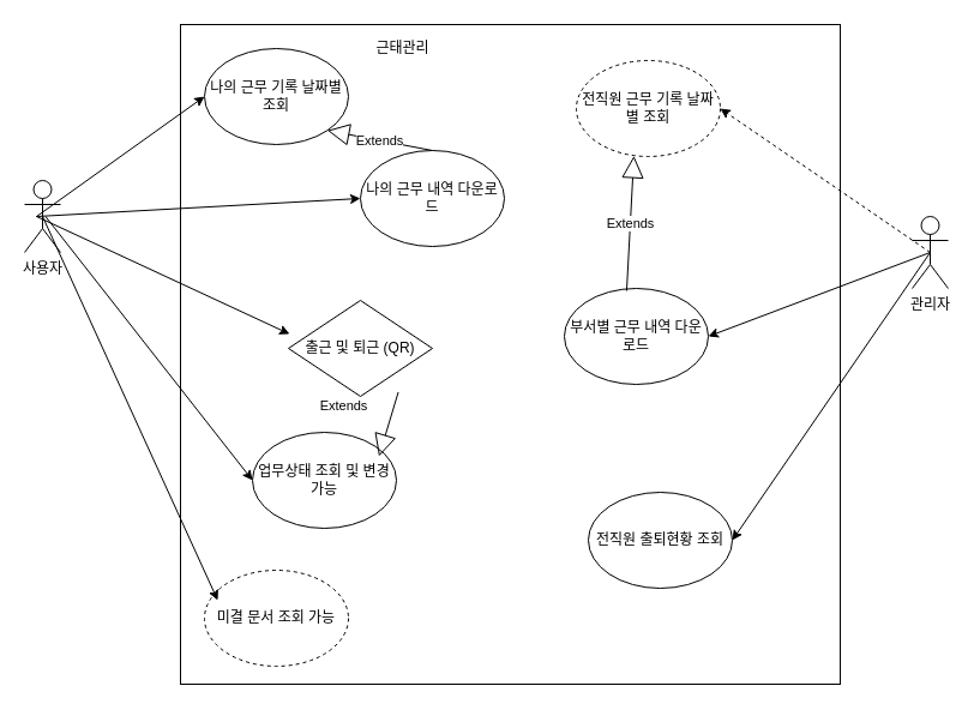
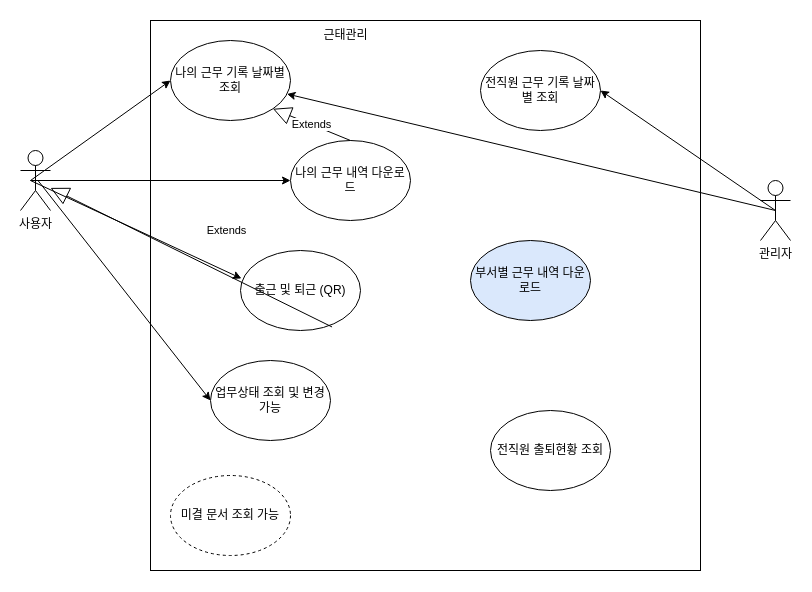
  <mxCell id="0" />
  <mxCell id="1" parent="0" />
  <mxCell id="2" value="사용자" style="shape=umlActor;verticalLabelPosition=bottom;verticalAlign=top;html=1;outlineConnect=0;" vertex="1" parent="1"><mxGeometry x="20" y="150" width="30" height="60" as="geometry" /></mxCell>
  <mxCell id="3" value="" style="whiteSpace=wrap;html=1;aspect=fixed;" vertex="1" parent="1"><mxGeometry x="150" y="20" width="550" height="550" as="geometry" /></mxCell>
  <mxCell id="4" value="나의 근무 기록 날짜별 조회" style="ellipse;whiteSpace=wrap;html=1;" vertex="1" parent="1"><mxGeometry x="170" y="40" width="120" height="80" as="geometry" /></mxCell>
- <mxCell id="5" value="나의 근무 내역 다운로드" style="ellipse;whiteSpace=wrap;html=1;" vertex="1" parent="1"><mxGeometry x="300" y="125" width="120" height="80" as="geometry" /></mxCell>
- <mxCell id="6" value="출근 및 퇴근 (QR)" style="rhombus;whiteSpace=wrap;html=1;" vertex="1" parent="1"><mxGeometry x="240" y="250" width="120" height="80" as="geometry" /></mxCell>
+ <mxCell id="5" value="나의 근무 내역 다운로드" style="ellipse;whiteSpace=wrap;html=1;" vertex="1" parent="1"><mxGeometry x="290" y="140" width="120" height="80" as="geometry" /></mxCell>
+ <mxCell id="6" value="출근 및 퇴근 (QR)" style="ellipse;whiteSpace=wrap;html=1;" vertex="1" parent="1"><mxGeometry x="240" y="250" width="120" height="80" as="geometry" /></mxCell>
  <mxCell id="7" value="업무상태 조회 및 변경 가능" style="ellipse;whiteSpace=wrap;html=1;" vertex="1" parent="1"><mxGeometry x="210" y="360" width="120" height="80" as="geometry" /></mxCell>
  <mxCell id="8" value="미결 문서 조회 가능" style="ellipse;whiteSpace=wrap;html=1;dashed=1;" vertex="1" parent="1"><mxGeometry x="170" y="475" width="120" height="80" as="geometry" /></mxCell>
- <mxCell id="9" value="" style="endArrow=classic;html=1;rounded=0;exitX=0.5;exitY=0.5;exitDx=0;exitDy=0;exitPerimeter=0;entryX=0.092;entryY=0.313;entryDx=0;entryDy=0;entryPerimeter=0;" edge="1" parent="1" source="2" target="8"><mxGeometry width="50" height="50" relative="1" as="geometry"><mxPoint x="370" y="300" as="sourcePoint" /><mxPoint x="420" y="250" as="targetPoint" /></mxGeometry></mxCell>
  <mxCell id="10" value="" style="endArrow=classic;html=1;rounded=0;entryX=0;entryY=0.5;entryDx=0;entryDy=0;" edge="1" parent="1" target="7"><mxGeometry width="50" height="50" relative="1" as="geometry"><mxPoint x="37.48" y="180" as="sourcePoint" /><mxPoint x="170" y="288" as="targetPoint" /><Array as="points"><mxPoint x="37.48" y="180" /></Array></mxGeometry></mxCell>
  <mxCell id="11" value="" style="endArrow=classic;html=1;rounded=0;entryX=0;entryY=0.5;entryDx=0;entryDy=0;" edge="1" parent="1" target="4"><mxGeometry width="50" height="50" relative="1" as="geometry"><mxPoint x="30" y="180" as="sourcePoint" /><mxPoint x="80" y="130" as="targetPoint" /></mxGeometry></mxCell>
  <mxCell id="12" value="" style="endArrow=classic;html=1;rounded=0;entryX=0;entryY=0.5;entryDx=0;entryDy=0;" edge="1" parent="1" target="5"><mxGeometry width="50" height="50" relative="1" as="geometry"><mxPoint x="30" y="180" as="sourcePoint" /><mxPoint x="80" y="130" as="targetPoint" /><Array as="points" /></mxGeometry></mxCell>
  <mxCell id="13" value="" style="endArrow=classic;html=1;rounded=0;entryX=0.008;entryY=0.35;entryDx=0;entryDy=0;entryPerimeter=0;" edge="1" parent="1" target="6"><mxGeometry width="50" height="50" relative="1" as="geometry"><mxPoint x="30" y="180" as="sourcePoint" /><mxPoint x="80" y="130" as="targetPoint" /></mxGeometry></mxCell>
  <mxCell id="14" value="관리자" style="shape=umlActor;verticalLabelPosition=bottom;verticalAlign=top;html=1;outlineConnect=0;" vertex="1" parent="1"><mxGeometry x="760" y="180" width="30" height="60" as="geometry" /></mxCell>
- <mxCell id="15" value="전직원 근무 기록 날짜별 조회" style="ellipse;whiteSpace=wrap;html=1;dashed=1;" vertex="1" parent="1"><mxGeometry x="480" y="50" width="120" height="80" as="geometry" /></mxCell>
- <mxCell id="16" value="부서별 근무 내역 다운로드" style="ellipse;whiteSpace=wrap;html=1;" vertex="1" parent="1"><mxGeometry x="470" y="240" width="120" height="80" as="geometry" /></mxCell>
+ <mxCell id="15" value="전직원 근무 기록 날짜별 조회" style="ellipse;whiteSpace=wrap;html=1;" vertex="1" parent="1"><mxGeometry x="480" y="50" width="120" height="80" as="geometry" /></mxCell>
+ <mxCell id="16" value="부서별 근무 내역 다운로드" style="ellipse;whiteSpace=wrap;html=1;fillColor=#dae8fc;" vertex="1" parent="1"><mxGeometry x="470" y="240" width="120" height="80" as="geometry" /></mxCell>
  <mxCell id="17" value="전직원 출퇴현황 조회" style="ellipse;whiteSpace=wrap;html=1;" vertex="1" parent="1"><mxGeometry x="490" y="410" width="120" height="80" as="geometry" /></mxCell>
- <mxCell id="18" value="" style="endArrow=classic;html=1;rounded=0;entryX=1;entryY=0.5;entryDx=0;entryDy=0;exitX=0.5;exitY=0.5;exitDx=0;exitDy=0;exitPerimeter=0;" edge="1" parent="1" source="14" target="17"><mxGeometry width="50" height="50" relative="1" as="geometry"><mxPoint x="640" y="180" as="sourcePoint" /><mxPoint x="690" y="130" as="targetPoint" /></mxGeometry></mxCell>
- <mxCell id="19" value="" style="endArrow=classic;html=1;rounded=0;entryX=1;entryY=0.5;entryDx=0;entryDy=0;exitX=0.5;exitY=0.5;exitDx=0;exitDy=0;exitPerimeter=0;" edge="1" parent="1" source="14" target="16"><mxGeometry width="50" height="50" relative="1" as="geometry"><mxPoint x="640" y="180" as="sourcePoint" /><mxPoint x="690" y="130" as="targetPoint" /></mxGeometry></mxCell>
- <mxCell id="20" value="" style="endArrow=classic;html=1;rounded=0;entryX=1;entryY=0.5;entryDx=0;entryDy=0;exitX=0.5;exitY=0.5;exitDx=0;exitDy=0;exitPerimeter=0;dashed=1;" edge="1" parent="1" source="14" target="15"><mxGeometry width="50" height="50" relative="1" as="geometry"><mxPoint x="640" y="180" as="sourcePoint" /><mxPoint x="690" y="130" as="targetPoint" /></mxGeometry></mxCell>
- <mxCell id="21" value="근태관리" style="text;html=1;align=center;verticalAlign=middle;resizable=0;points=[];autosize=1;strokeColor=none;fillColor=none;" vertex="1" parent="1"><mxGeometry x="300" y="25" width="70" height="30" as="geometry" /></mxCell>
- <mxCell id="22" value="Extends" style="endArrow=block;endSize=16;endFill=0;html=1;rounded=0;exitX=0.763;exitY=0.956;exitDx=0;exitDy=0;exitPerimeter=0;entryX=0.879;entryY=0.25;entryDx=0;entryDy=0;entryPerimeter=0;" edge="1" parent="1" source="6" target="7"><mxGeometry x="-0.125" y="-40" width="160" relative="1" as="geometry"><mxPoint x="345" y="360" as="sourcePoint" /><mxPoint x="505" y="360" as="targetPoint" /><mxPoint as="offset" /></mxGeometry></mxCell>
+ <mxCell id="18" value="" style="endArrow=classic;html=1;rounded=0;exitX=0.5;exitY=0.5;exitDx=0;exitDy=0;exitPerimeter=0;" edge="1" parent="1" source="14" target="4"><mxGeometry width="50" height="50" relative="1" as="geometry"><mxPoint x="640" y="180" as="sourcePoint" /><mxPoint x="690" y="130" as="targetPoint" /></mxGeometry></mxCell>
+ <mxCell id="20" value="" style="endArrow=classic;html=1;rounded=0;entryX=1;entryY=0.5;entryDx=0;entryDy=0;exitX=0.5;exitY=0.5;exitDx=0;exitDy=0;exitPerimeter=0;" edge="1" parent="1" source="14" target="15"><mxGeometry width="50" height="50" relative="1" as="geometry"><mxPoint x="640" y="180" as="sourcePoint" /><mxPoint x="690" y="130" as="targetPoint" /></mxGeometry></mxCell>
+ <mxCell id="21" value="근태관리" style="text;html=1;align=center;verticalAlign=middle;resizable=0;points=[];autosize=1;strokeColor=none;fillColor=none;" vertex="1" parent="1"><mxGeometry x="310" y="20" width="70" height="30" as="geometry" /></mxCell>
+ <mxCell id="22" value="Extends" style="endArrow=block;endSize=16;endFill=0;html=1;rounded=0;exitX=0.763;exitY=0.956;exitDx=0;exitDy=0;exitPerimeter=0;" edge="1" parent="1" source="6" target="2"><mxGeometry x="-0.125" y="-40" width="160" relative="1" as="geometry"><mxPoint x="345" y="360" as="sourcePoint" /><mxPoint x="505" y="360" as="targetPoint" /><mxPoint as="offset" /></mxGeometry></mxCell>
  <mxCell id="23" value="Extends" style="endArrow=block;endSize=16;endFill=0;html=1;rounded=0;exitX=0.5;exitY=0;exitDx=0;exitDy=0;entryX=1;entryY=1;entryDx=0;entryDy=0;" edge="1" parent="1" source="5" target="4"><mxGeometry x="0.002" width="160" relative="1" as="geometry"><mxPoint x="350" y="300" as="sourcePoint" /><mxPoint x="510" y="300" as="targetPoint" /><mxPoint as="offset" /></mxGeometry></mxCell>
- <mxCell id="24" value="Extends" style="endArrow=block;endSize=16;endFill=0;html=1;rounded=0;exitX=0.433;exitY=0.025;exitDx=0;exitDy=0;exitPerimeter=0;entryX=0.4;entryY=0.994;entryDx=0;entryDy=0;entryPerimeter=0;" edge="1" parent="1" source="16" target="15"><mxGeometry width="160" relative="1" as="geometry"><mxPoint x="350" y="300" as="sourcePoint" /><mxPoint x="510" y="300" as="targetPoint" /></mxGeometry></mxCell>
